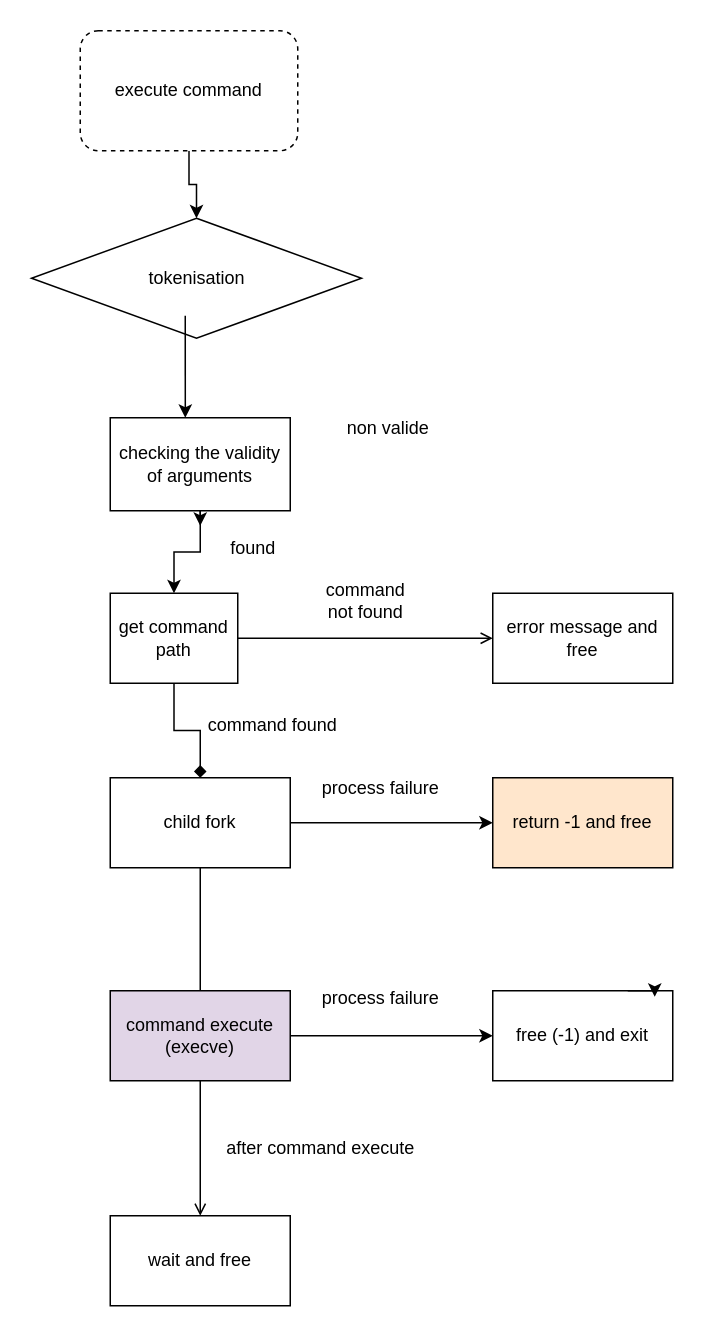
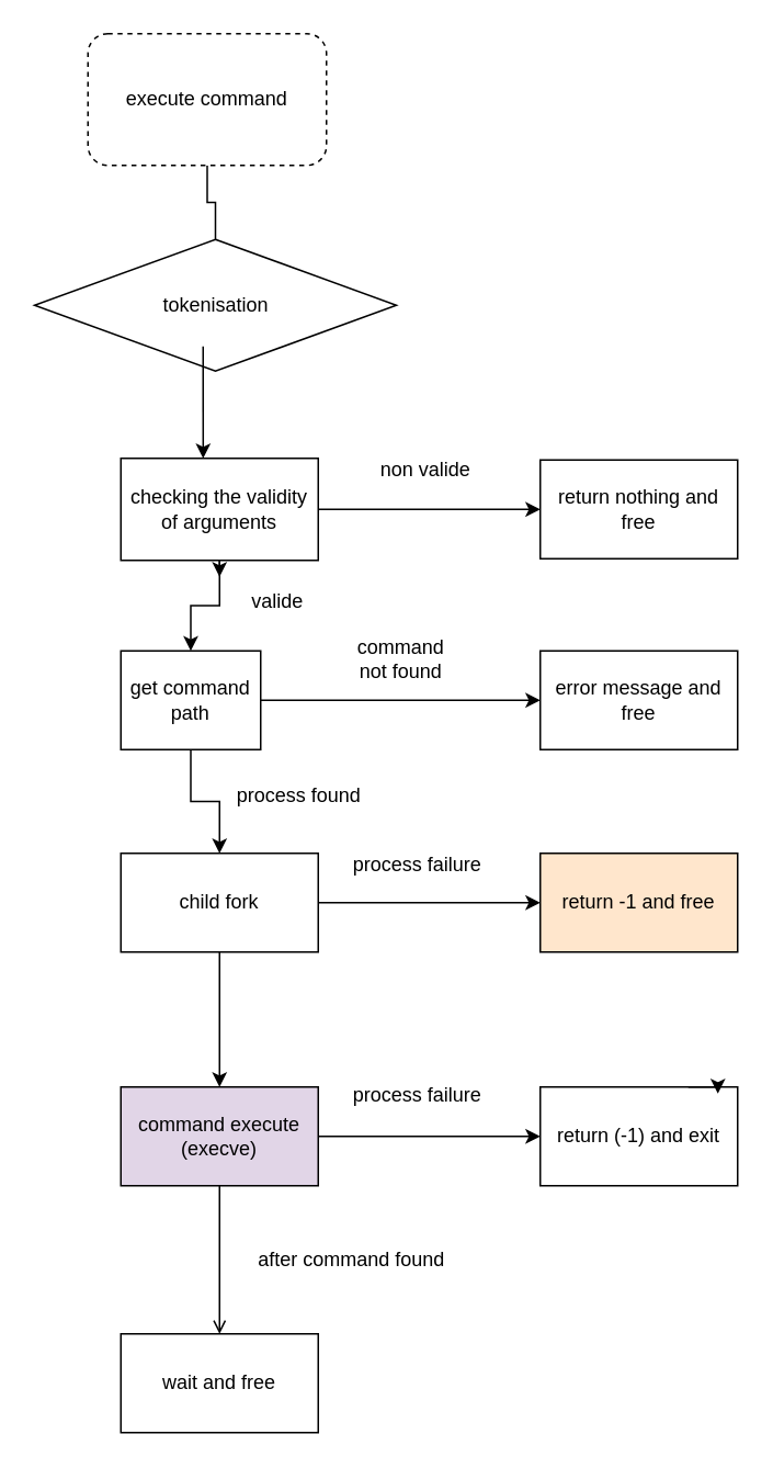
  <mxCell id="0" />
  <mxCell id="1" parent="0" />
  <mxCell id="2" value="tokenisation" style="rhombus;whiteSpace=wrap;html=1;" parent="1" vertex="1"><mxGeometry x="20.5" y="145" width="220" height="80" as="geometry" /></mxCell>
- <mxCell id="3" style="edgeStyle=orthogonalEdgeStyle;rounded=0;orthogonalLoop=1;jettySize=auto;html=1;exitX=0.5;exitY=1;exitDx=0;exitDy=0;entryX=0.5;entryY=0;entryDx=0;entryDy=0;" parent="1" source="4" target="2" edge="1"><mxGeometry relative="1" as="geometry" /></mxCell>
+ <mxCell id="3" style="edgeStyle=orthogonalEdgeStyle;rounded=0;orthogonalLoop=1;jettySize=auto;html=1;exitX=0.5;exitY=1;exitDx=0;exitDy=0;entryX=0.5;entryY=0;entryDx=0;entryDy=0;endArrow=none;" parent="1" source="4" target="2" edge="1"><mxGeometry relative="1" as="geometry" /></mxCell>
  <mxCell id="4" value="execute command" style="rounded=1;whiteSpace=wrap;html=1;dashed=1;" parent="1" vertex="1"><mxGeometry x="53" y="20" width="145" height="80" as="geometry" /></mxCell>
+ <mxCell id="5" style="edgeStyle=orthogonalEdgeStyle;rounded=0;orthogonalLoop=1;jettySize=auto;html=1;entryX=0;entryY=0.5;entryDx=0;entryDy=0;" parent="1" source="8" target="12" edge="1"><mxGeometry relative="1" as="geometry" /></mxCell>
  <mxCell id="6" style="edgeStyle=orthogonalEdgeStyle;rounded=0;orthogonalLoop=1;jettySize=auto;html=1;exitX=0.5;exitY=1;exitDx=0;exitDy=0;" parent="1" source="8" target="11" edge="1"><mxGeometry relative="1" as="geometry" /></mxCell>
  <mxCell id="7" style="edgeStyle=orthogonalEdgeStyle;rounded=0;orthogonalLoop=1;jettySize=auto;html=1;exitX=0.5;exitY=1;exitDx=0;exitDy=0;" parent="1" source="8" edge="1"><mxGeometry relative="1" as="geometry"><mxPoint x="133" y="350" as="targetPoint" /></mxGeometry></mxCell>
  <mxCell id="8" value="checking the validity of arguments" style="rounded=0;whiteSpace=wrap;html=1;" parent="1" vertex="1"><mxGeometry x="73" y="278" width="120" height="62" as="geometry" /></mxCell>
- <mxCell id="9" style="edgeStyle=orthogonalEdgeStyle;rounded=0;orthogonalLoop=1;jettySize=auto;html=1;entryX=0;entryY=0.5;entryDx=0;entryDy=0;endArrow=open;" parent="1" source="11" target="15" edge="1"><mxGeometry relative="1" as="geometry" /></mxCell>
- <mxCell id="10" value="" style="edgeStyle=orthogonalEdgeStyle;rounded=0;orthogonalLoop=1;jettySize=auto;html=1;endArrow=diamond;" parent="1" source="11" target="19" edge="1"><mxGeometry relative="1" as="geometry" /></mxCell>
+ <mxCell id="9" style="edgeStyle=orthogonalEdgeStyle;rounded=0;orthogonalLoop=1;jettySize=auto;html=1;entryX=0;entryY=0.5;entryDx=0;entryDy=0;" parent="1" source="11" target="15" edge="1"><mxGeometry relative="1" as="geometry" /></mxCell>
+ <mxCell id="10" value="" style="edgeStyle=orthogonalEdgeStyle;rounded=0;orthogonalLoop=1;jettySize=auto;html=1;" parent="1" source="11" target="19" edge="1"><mxGeometry relative="1" as="geometry" /></mxCell>
  <mxCell id="11" value="get command path" style="whiteSpace=wrap;html=1;" parent="1" vertex="1"><mxGeometry x="73" y="395" width="85" height="60" as="geometry" /></mxCell>
+ <mxCell id="12" value="return nothing and free" style="whiteSpace=wrap;html=1;" parent="1" vertex="1"><mxGeometry x="328" y="279" width="120" height="60" as="geometry" /></mxCell>
  <mxCell id="13" value="non valide" style="text;html=1;align=center;verticalAlign=middle;resizable=0;points=[];autosize=1;strokeColor=none;fillColor=none;" parent="1" vertex="1"><mxGeometry x="218" y="270" width="80" height="30" as="geometry" /></mxCell>
- <mxCell id="14" value="found" style="text;html=1;align=center;verticalAlign=middle;resizable=0;points=[];autosize=1;strokeColor=none;fillColor=none;" parent="1" vertex="1"><mxGeometry x="143" y="350" width="50" height="30" as="geometry" /></mxCell>
+ <mxCell id="14" value="valide" style="text;html=1;align=center;verticalAlign=middle;resizable=0;points=[];autosize=1;strokeColor=none;fillColor=none;" parent="1" vertex="1"><mxGeometry x="143" y="350" width="50" height="30" as="geometry" /></mxCell>
  <mxCell id="15" value="error message and free" style="whiteSpace=wrap;html=1;" parent="1" vertex="1"><mxGeometry x="328" y="395" width="120" height="60" as="geometry" /></mxCell>
  <mxCell id="16" value="command&lt;div&gt;not found&lt;/div&gt;" style="text;html=1;align=center;verticalAlign=middle;resizable=0;points=[];autosize=1;strokeColor=none;fillColor=none;" parent="1" vertex="1"><mxGeometry x="203" y="380" width="80" height="40" as="geometry" /></mxCell>
  <mxCell id="17" style="edgeStyle=orthogonalEdgeStyle;rounded=0;orthogonalLoop=1;jettySize=auto;html=1;entryX=0;entryY=0.5;entryDx=0;entryDy=0;" parent="1" source="19" target="21" edge="1"><mxGeometry relative="1" as="geometry" /></mxCell>
- <mxCell id="18" style="edgeStyle=orthogonalEdgeStyle;rounded=0;orthogonalLoop=1;jettySize=auto;html=1;exitX=0.5;exitY=1;exitDx=0;exitDy=0;entryX=0.5;entryY=0;entryDx=0;entryDy=0;endArrow=none;" parent="1" source="19" target="25" edge="1"><mxGeometry relative="1" as="geometry" /></mxCell>
+ <mxCell id="18" style="edgeStyle=orthogonalEdgeStyle;rounded=0;orthogonalLoop=1;jettySize=auto;html=1;exitX=0.5;exitY=1;exitDx=0;exitDy=0;entryX=0.5;entryY=0;entryDx=0;entryDy=0;" parent="1" source="19" target="25" edge="1"><mxGeometry relative="1" as="geometry" /></mxCell>
  <mxCell id="19" value="child fork" style="whiteSpace=wrap;html=1;" parent="1" vertex="1"><mxGeometry x="73" y="518" width="120" height="60" as="geometry" /></mxCell>
- <mxCell id="20" value="command found" style="text;html=1;align=center;verticalAlign=middle;resizable=0;points=[];autosize=1;strokeColor=none;fillColor=none;" parent="1" vertex="1"><mxGeometry x="125.5" y="468" width="110" height="30" as="geometry" /></mxCell>
+ <mxCell id="20" value="process found" style="text;html=1;align=center;verticalAlign=middle;resizable=0;points=[];autosize=1;strokeColor=none;fillColor=none;" parent="1" vertex="1"><mxGeometry x="125.5" y="468" width="110" height="30" as="geometry" /></mxCell>
  <mxCell id="21" value="return -1 and free" style="whiteSpace=wrap;html=1;fillColor=#ffe6cc;" parent="1" vertex="1"><mxGeometry x="328" y="518" width="120" height="60" as="geometry" /></mxCell>
  <mxCell id="22" value="process failure" style="text;html=1;align=center;verticalAlign=middle;resizable=0;points=[];autosize=1;strokeColor=none;fillColor=none;" parent="1" vertex="1"><mxGeometry x="203" y="510" width="100" height="30" as="geometry" /></mxCell>
  <mxCell id="23" style="edgeStyle=orthogonalEdgeStyle;rounded=0;orthogonalLoop=1;jettySize=auto;html=1;exitX=1;exitY=0.5;exitDx=0;exitDy=0;entryX=0;entryY=0.5;entryDx=0;entryDy=0;" parent="1" source="25" target="26" edge="1"><mxGeometry relative="1" as="geometry" /></mxCell>
  <mxCell id="24" style="edgeStyle=orthogonalEdgeStyle;rounded=0;orthogonalLoop=1;jettySize=auto;html=1;exitX=0.5;exitY=1;exitDx=0;exitDy=0;entryX=0.5;entryY=0;entryDx=0;entryDy=0;endArrow=open;" parent="1" source="25" target="29" edge="1"><mxGeometry relative="1" as="geometry" /></mxCell>
  <mxCell id="25" value="command execute (execve)" style="whiteSpace=wrap;html=1;fillColor=#e1d5e7;" parent="1" vertex="1"><mxGeometry x="73" y="660" width="120" height="60" as="geometry" /></mxCell>
- <mxCell id="26" value="free (-1) and exit" style="whiteSpace=wrap;html=1;" parent="1" vertex="1"><mxGeometry x="328" y="660" width="120" height="60" as="geometry" /></mxCell>
+ <mxCell id="26" value="return (-1) and exit" style="whiteSpace=wrap;html=1;" parent="1" vertex="1"><mxGeometry x="328" y="660" width="120" height="60" as="geometry" /></mxCell>
  <mxCell id="27" value="process failure" style="text;html=1;align=center;verticalAlign=middle;resizable=0;points=[];autosize=1;strokeColor=none;fillColor=none;" parent="1" vertex="1"><mxGeometry x="203" y="650" width="100" height="30" as="geometry" /></mxCell>
  <mxCell id="28" style="edgeStyle=orthogonalEdgeStyle;rounded=0;orthogonalLoop=1;jettySize=auto;html=1;entryX=0.417;entryY=0;entryDx=0;entryDy=0;entryPerimeter=0;" parent="1" target="8" edge="1"><mxGeometry relative="1" as="geometry"><mxPoint x="123" y="250" as="sourcePoint" /><Array as="points"><mxPoint x="123" y="210" /><mxPoint x="123" y="210" /></Array></mxGeometry></mxCell>
  <mxCell id="29" value="wait and free" style="whiteSpace=wrap;html=1;" parent="1" vertex="1"><mxGeometry x="73" y="810" width="120" height="60" as="geometry" /></mxCell>
- <mxCell id="30" value="after command execute" style="text;html=1;align=center;verticalAlign=middle;resizable=0;points=[];autosize=1;strokeColor=none;fillColor=none;" parent="1" vertex="1"><mxGeometry x="138" y="750" width="150" height="30" as="geometry" /></mxCell>
+ <mxCell id="30" value="after command found" style="text;html=1;align=center;verticalAlign=middle;resizable=0;points=[];autosize=1;strokeColor=none;fillColor=none;" parent="1" vertex="1"><mxGeometry x="138" y="750" width="150" height="30" as="geometry" /></mxCell>
  <mxCell id="31" style="edgeStyle=orthogonalEdgeStyle;rounded=0;orthogonalLoop=1;jettySize=auto;html=1;exitX=0.75;exitY=0;exitDx=0;exitDy=0;entryX=0.9;entryY=0.067;entryDx=0;entryDy=0;entryPerimeter=0;" parent="1" source="26" target="26" edge="1"><mxGeometry relative="1" as="geometry" /></mxCell>
